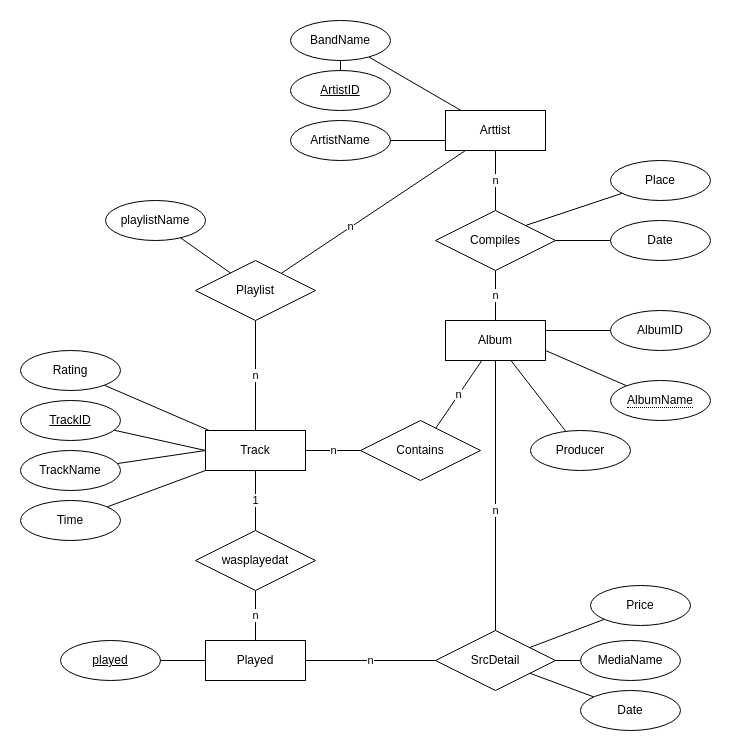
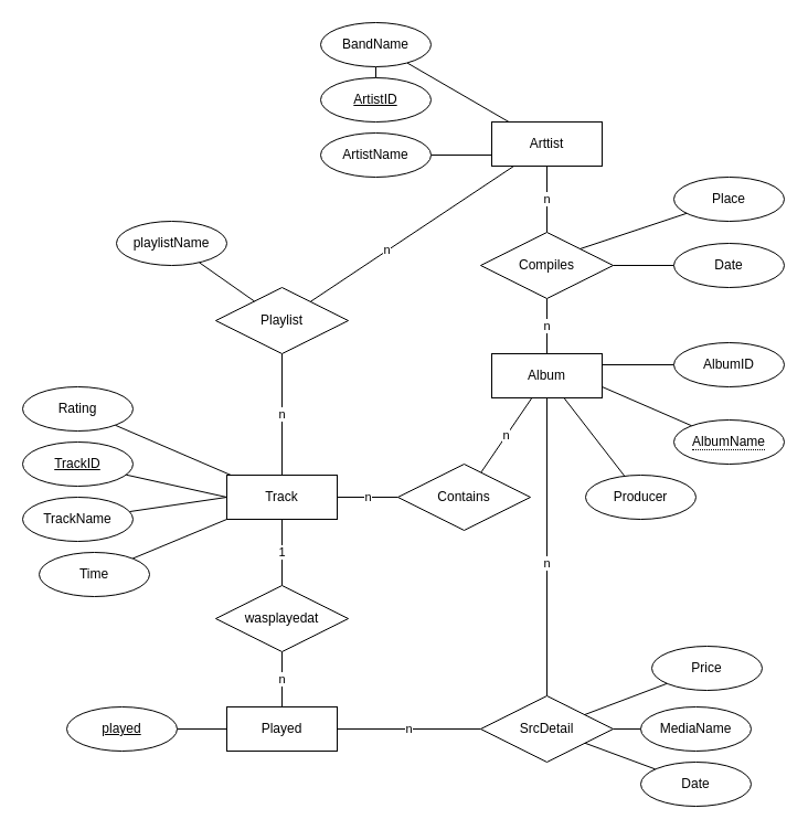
  <mxCell id="0" />
  <mxCell id="1" parent="0" />
  <mxCell id="2" value="1" style="edgeStyle=none;rounded=0;orthogonalLoop=1;jettySize=auto;html=1;endArrow=none;endFill=0;" parent="1" source="5" target="15" edge="1"><mxGeometry relative="1" as="geometry" /></mxCell>
  <mxCell id="3" value="n" style="edgeStyle=none;rounded=0;orthogonalLoop=1;jettySize=auto;html=1;endArrow=none;endFill=0;" parent="1" source="5" target="36" edge="1"><mxGeometry relative="1" as="geometry" /></mxCell>
  <mxCell id="4" value="n" style="edgeStyle=none;rounded=0;orthogonalLoop=1;jettySize=auto;html=1;endArrow=none;endFill=0;" parent="1" source="5" target="19" edge="1"><mxGeometry relative="1" as="geometry" /></mxCell>
  <mxCell id="5" value="Track" style="whiteSpace=wrap;html=1;align=center;" parent="1" vertex="1"><mxGeometry x="205" y="430" width="100" height="40" as="geometry" /></mxCell>
  <mxCell id="6" style="edgeStyle=none;rounded=0;orthogonalLoop=1;jettySize=auto;html=1;entryX=1;entryY=0.5;entryDx=0;entryDy=0;endArrow=none;endFill=0;" parent="1" source="8" target="30" edge="1"><mxGeometry relative="1" as="geometry" /></mxCell>
  <mxCell id="7" value="n" style="edgeStyle=none;rounded=0;orthogonalLoop=1;jettySize=auto;html=1;endArrow=none;endFill=0;" parent="1" source="8" target="42" edge="1"><mxGeometry relative="1" as="geometry" /></mxCell>
  <mxCell id="8" value="Played" style="whiteSpace=wrap;html=1;align=center;" parent="1" vertex="1"><mxGeometry x="205" y="640" width="100" height="40" as="geometry" /></mxCell>
  <mxCell id="9" value="n" style="edgeStyle=none;rounded=0;orthogonalLoop=1;jettySize=auto;html=1;endArrow=none;endFill=0;" parent="1" source="10" target="42" edge="1"><mxGeometry x="0.111" relative="1" as="geometry"><mxPoint as="offset" /></mxGeometry></mxCell>
  <mxCell id="10" value="Album" style="whiteSpace=wrap;html=1;align=center;" parent="1" vertex="1"><mxGeometry x="445" y="320" width="100" height="40" as="geometry" /></mxCell>
  <mxCell id="11" value="n" style="edgeStyle=none;rounded=0;orthogonalLoop=1;jettySize=auto;html=1;endArrow=none;endFill=0;" parent="1" source="13" target="17" edge="1"><mxGeometry relative="1" as="geometry" /></mxCell>
  <mxCell id="12" style="edgeStyle=none;rounded=0;orthogonalLoop=1;jettySize=auto;html=1;endArrow=none;endFill=0;" parent="1" source="13" target="53" edge="1"><mxGeometry relative="1" as="geometry" /></mxCell>
  <mxCell id="13" value="Arttist" style="whiteSpace=wrap;html=1;align=center;" parent="1" vertex="1"><mxGeometry x="445" y="110" width="100" height="40" as="geometry" /></mxCell>
  <mxCell id="14" value="n" style="edgeStyle=none;rounded=0;orthogonalLoop=1;jettySize=auto;html=1;endArrow=none;endFill=0;" parent="1" source="15" target="8" edge="1"><mxGeometry relative="1" as="geometry" /></mxCell>
  <mxCell id="15" value="wasplayedat" style="shape=rhombus;perimeter=rhombusPerimeter;whiteSpace=wrap;html=1;align=center;" parent="1" vertex="1"><mxGeometry x="195" y="530" width="120" height="60" as="geometry" /></mxCell>
  <mxCell id="16" value="n" style="edgeStyle=none;rounded=0;orthogonalLoop=1;jettySize=auto;html=1;endArrow=none;endFill=0;" parent="1" source="17" target="10" edge="1"><mxGeometry relative="1" as="geometry" /></mxCell>
  <mxCell id="17" value="Compiles" style="shape=rhombus;perimeter=rhombusPerimeter;whiteSpace=wrap;html=1;align=center;" parent="1" vertex="1"><mxGeometry x="435" y="210" width="120" height="60" as="geometry" /></mxCell>
  <mxCell id="18" value="n" style="edgeStyle=none;rounded=0;orthogonalLoop=1;jettySize=auto;html=1;endArrow=none;endFill=0;" parent="1" source="19" target="10" edge="1"><mxGeometry relative="1" as="geometry" /></mxCell>
  <mxCell id="19" value="Contains" style="shape=rhombus;perimeter=rhombusPerimeter;whiteSpace=wrap;html=1;align=center;" parent="1" vertex="1"><mxGeometry x="360" y="420" width="120" height="60" as="geometry" /></mxCell>
  <mxCell id="20" style="edgeStyle=none;rounded=0;orthogonalLoop=1;jettySize=auto;html=1;entryX=0;entryY=1;entryDx=0;entryDy=0;endArrow=none;endFill=0;" parent="1" source="21" target="5" edge="1"><mxGeometry relative="1" as="geometry" /></mxCell>
- <mxCell id="21" value="Time" style="ellipse;whiteSpace=wrap;html=1;align=center;" parent="1" vertex="1"><mxGeometry x="20" y="500" width="100" height="40" as="geometry" /></mxCell>
+ <mxCell id="21" value="Time" style="ellipse;whiteSpace=wrap;html=1;align=center;" parent="1" vertex="1"><mxGeometry x="35" y="500" width="100" height="40" as="geometry" /></mxCell>
  <mxCell id="22" style="edgeStyle=none;rounded=0;orthogonalLoop=1;jettySize=auto;html=1;entryX=1;entryY=0.75;entryDx=0;entryDy=0;endArrow=none;endFill=0;" parent="1" source="23" target="10" edge="1"><mxGeometry relative="1" as="geometry" /></mxCell>
  <mxCell id="23" value="&lt;span style=&quot;border-bottom: 1px dotted&quot;&gt;AlbumName&lt;/span&gt;" style="ellipse;whiteSpace=wrap;html=1;align=center;" parent="1" vertex="1"><mxGeometry x="610" y="380" width="100" height="40" as="geometry" /></mxCell>
  <mxCell id="24" style="edgeStyle=none;rounded=0;orthogonalLoop=1;jettySize=auto;html=1;entryX=0;entryY=0.5;entryDx=0;entryDy=0;endArrow=none;endFill=0;" parent="1" source="54" target="5" edge="1"><mxGeometry relative="1" as="geometry"><mxPoint x="126.424" y="462.572" as="sourcePoint" /></mxGeometry></mxCell>
  <mxCell id="25" style="edgeStyle=none;rounded=0;orthogonalLoop=1;jettySize=auto;html=1;entryX=0;entryY=0.5;entryDx=0;entryDy=0;endArrow=none;endFill=0;" parent="1" source="55" target="5" edge="1"><mxGeometry relative="1" as="geometry"><mxPoint x="131.881" y="430.925" as="sourcePoint" /></mxGeometry></mxCell>
  <mxCell id="26" style="edgeStyle=none;rounded=0;orthogonalLoop=1;jettySize=auto;html=1;entryX=1;entryY=0.25;entryDx=0;entryDy=0;endArrow=none;endFill=0;" parent="1" source="57" target="10" edge="1"><mxGeometry relative="1" as="geometry"><mxPoint x="590" y="330" as="sourcePoint" /></mxGeometry></mxCell>
  <mxCell id="27" style="edgeStyle=none;rounded=0;orthogonalLoop=1;jettySize=auto;html=1;entryX=0;entryY=0.75;entryDx=0;entryDy=0;endArrow=none;endFill=0;" parent="1" source="56" target="13" edge="1"><mxGeometry relative="1" as="geometry"><mxPoint x="388.64" y="145.368" as="sourcePoint" /></mxGeometry></mxCell>
  <mxCell id="28" style="edgeStyle=none;rounded=0;orthogonalLoop=1;jettySize=auto;html=1;endArrow=none;endFill=0;" parent="1" source="29" target="53" edge="1"><mxGeometry relative="1" as="geometry" /></mxCell>
  <mxCell id="29" value="&lt;u&gt;ArtistID&lt;/u&gt;" style="ellipse;whiteSpace=wrap;html=1;align=center;" parent="1" vertex="1"><mxGeometry x="290" y="70" width="100" height="40" as="geometry" /></mxCell>
  <mxCell id="30" value="played" style="ellipse;whiteSpace=wrap;html=1;align=center;fontStyle=4" parent="1" vertex="1"><mxGeometry x="60" y="640" width="100" height="40" as="geometry" /></mxCell>
  <mxCell id="31" style="edgeStyle=none;rounded=0;orthogonalLoop=1;jettySize=auto;html=1;endArrow=none;endFill=0;" parent="1" source="32" target="17" edge="1"><mxGeometry relative="1" as="geometry" /></mxCell>
  <mxCell id="32" value="Date" style="ellipse;whiteSpace=wrap;html=1;align=center;" parent="1" vertex="1"><mxGeometry x="610" y="220" width="100" height="40" as="geometry" /></mxCell>
  <mxCell id="33" style="edgeStyle=none;rounded=0;orthogonalLoop=1;jettySize=auto;html=1;exitX=1;exitY=1;exitDx=0;exitDy=0;endArrow=none;endFill=0;" parent="1" edge="1"><mxGeometry relative="1" as="geometry"><mxPoint x="500" y="461.25" as="sourcePoint" /><mxPoint x="500" y="461.25" as="targetPoint" /></mxGeometry></mxCell>
  <mxCell id="34" style="edgeStyle=none;rounded=0;orthogonalLoop=1;jettySize=auto;html=1;endArrow=none;endFill=0;" parent="1" source="36" target="13" edge="1"><mxGeometry relative="1" as="geometry" /></mxCell>
  <mxCell id="35" value="n" style="edgeLabel;html=1;align=center;verticalAlign=middle;resizable=0;points=[];" parent="34" vertex="1" connectable="0"><mxGeometry x="-0.255" y="1" relative="1" as="geometry"><mxPoint as="offset" /></mxGeometry></mxCell>
  <mxCell id="36" value="Playlist" style="shape=rhombus;perimeter=rhombusPerimeter;whiteSpace=wrap;html=1;align=center;" parent="1" vertex="1"><mxGeometry x="195" y="260" width="120" height="60" as="geometry" /></mxCell>
  <mxCell id="37" style="edgeStyle=none;rounded=0;orthogonalLoop=1;jettySize=auto;html=1;endArrow=none;endFill=0;" parent="1" source="38" target="36" edge="1"><mxGeometry relative="1" as="geometry" /></mxCell>
  <mxCell id="38" value="playlistName" style="ellipse;whiteSpace=wrap;html=1;align=center;" parent="1" vertex="1"><mxGeometry x="105" y="200" width="100" height="40" as="geometry" /></mxCell>
  <mxCell id="39" style="edgeStyle=none;rounded=0;orthogonalLoop=1;jettySize=auto;html=1;exitX=0.5;exitY=1;exitDx=0;exitDy=0;endArrow=none;endFill=0;" parent="1" source="38" target="38" edge="1"><mxGeometry relative="1" as="geometry" /></mxCell>
  <mxCell id="40" style="edgeStyle=none;rounded=0;orthogonalLoop=1;jettySize=auto;html=1;endArrow=none;endFill=0;" parent="1" source="41" target="5" edge="1"><mxGeometry relative="1" as="geometry" /></mxCell>
  <mxCell id="41" value="Rating" style="ellipse;whiteSpace=wrap;html=1;align=center;" parent="1" vertex="1"><mxGeometry x="20" y="350" width="100" height="40" as="geometry" /></mxCell>
  <mxCell id="42" value="SrcDetail" style="shape=rhombus;perimeter=rhombusPerimeter;whiteSpace=wrap;html=1;align=center;" parent="1" vertex="1"><mxGeometry x="435" y="630" width="120" height="60" as="geometry" /></mxCell>
  <mxCell id="43" style="edgeStyle=none;rounded=0;orthogonalLoop=1;jettySize=auto;html=1;endArrow=none;endFill=0;" parent="1" source="44" target="42" edge="1"><mxGeometry relative="1" as="geometry" /></mxCell>
  <mxCell id="44" value="Date" style="ellipse;whiteSpace=wrap;html=1;align=center;" parent="1" vertex="1"><mxGeometry x="580" y="690" width="100" height="40" as="geometry" /></mxCell>
  <mxCell id="45" style="edgeStyle=none;rounded=0;orthogonalLoop=1;jettySize=auto;html=1;endArrow=none;endFill=0;" parent="1" source="46" target="42" edge="1"><mxGeometry relative="1" as="geometry" /></mxCell>
  <mxCell id="46" value="MediaName" style="ellipse;whiteSpace=wrap;html=1;align=center;" parent="1" vertex="1"><mxGeometry x="580" y="640" width="100" height="40" as="geometry" /></mxCell>
  <mxCell id="47" style="edgeStyle=none;rounded=0;orthogonalLoop=1;jettySize=auto;html=1;endArrow=none;endFill=0;" parent="1" source="48" target="42" edge="1"><mxGeometry relative="1" as="geometry" /></mxCell>
  <mxCell id="48" value="Price" style="ellipse;whiteSpace=wrap;html=1;align=center;" parent="1" vertex="1"><mxGeometry x="590" y="585" width="100" height="40" as="geometry" /></mxCell>
  <mxCell id="49" style="edgeStyle=none;rounded=0;orthogonalLoop=1;jettySize=auto;html=1;entryX=1;entryY=0;entryDx=0;entryDy=0;endArrow=none;endFill=0;" parent="1" source="50" target="17" edge="1"><mxGeometry relative="1" as="geometry" /></mxCell>
  <mxCell id="50" value="Place" style="ellipse;whiteSpace=wrap;html=1;align=center;" parent="1" vertex="1"><mxGeometry x="610" y="160" width="100" height="40" as="geometry" /></mxCell>
  <mxCell id="51" style="edgeStyle=none;rounded=0;orthogonalLoop=1;jettySize=auto;html=1;endArrow=none;endFill=0;" parent="1" source="52" target="10" edge="1"><mxGeometry relative="1" as="geometry" /></mxCell>
  <mxCell id="52" value="Producer" style="ellipse;whiteSpace=wrap;html=1;align=center;" parent="1" vertex="1"><mxGeometry x="530" y="430" width="100" height="40" as="geometry" /></mxCell>
  <mxCell id="53" value="BandName" style="ellipse;whiteSpace=wrap;html=1;align=center;" parent="1" vertex="1"><mxGeometry x="290" y="20" width="100" height="40" as="geometry" /></mxCell>
  <mxCell id="54" value="TrackName" style="ellipse;whiteSpace=wrap;html=1;align=center;" vertex="1" parent="1"><mxGeometry x="20" y="450" width="100" height="40" as="geometry" /></mxCell>
  <mxCell id="55" value="TrackID" style="ellipse;whiteSpace=wrap;html=1;align=center;fontStyle=4" vertex="1" parent="1"><mxGeometry x="20" y="400" width="100" height="40" as="geometry" /></mxCell>
  <mxCell id="56" value="ArtistName" style="ellipse;whiteSpace=wrap;html=1;align=center;" vertex="1" parent="1"><mxGeometry x="290" y="120" width="100" height="40" as="geometry" /></mxCell>
  <mxCell id="57" value="AlbumID" style="ellipse;whiteSpace=wrap;html=1;align=center;" vertex="1" parent="1"><mxGeometry x="610" y="310" width="100" height="40" as="geometry" /></mxCell>
